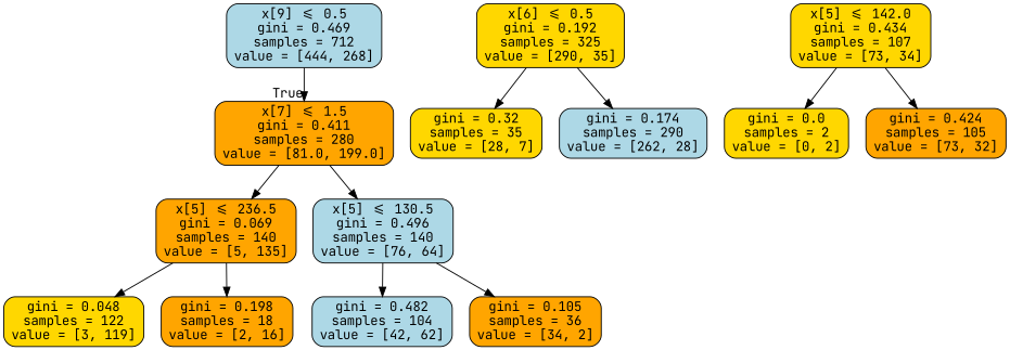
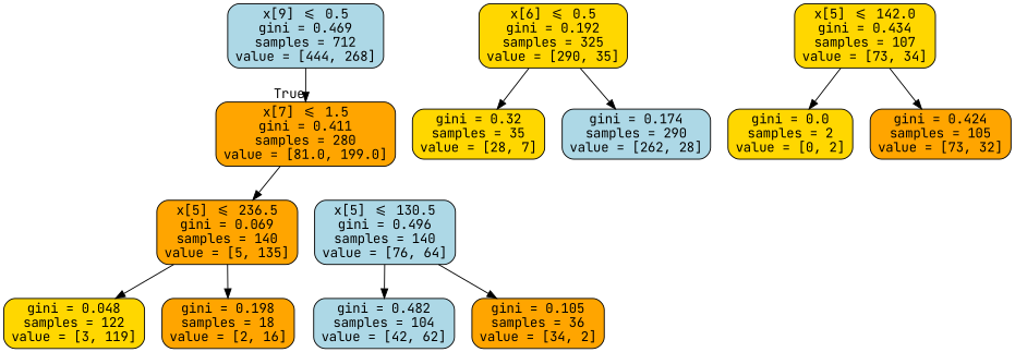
  digraph {
    fontname="JetBrains Mono"
    node [color=black fillcolor=orange fontname="JetBrains Mono" shape=box style="filled, rounded"]
    edge [fontname="JetBrains Mono"]
    n1 [fillcolor=lightblue label="x[9] <= 0.5\ngini = 0.469\nsamples = 712\nvalue = [444, 268]"]
    n2 [label="x[7] <= 1.5\ngini = 0.411\nsamples = 280\nvalue = [81.0, 199.0]"]
    n3 [label="x[5] <= 236.5\ngini = 0.069\nsamples = 140\nvalue = [5, 135]"]
    n4 [fillcolor=lightblue label="x[5] <= 130.5\ngini = 0.496\nsamples = 140\nvalue = [76, 64]"]
    n5 [fillcolor=gold label="gini = 0.048\nsamples = 122\nvalue = [3, 119]"]
    n6 [label="gini = 0.198\nsamples = 18\nvalue = [2, 16]"]
    n7 [fillcolor=lightblue label="gini = 0.482\nsamples = 104\nvalue = [42, 62]"]
    n8 [label="gini = 0.105\nsamples = 36\nvalue = [34, 2]"]
    n9 [fillcolor=gold label="x[6] <= 0.5\ngini = 0.192\nsamples = 325\nvalue = [290, 35]"]
    n10 [fillcolor=gold label="gini = 0.32\nsamples = 35\nvalue = [28, 7]"]
    n11 [fillcolor=lightblue label="gini = 0.174\nsamples = 290\nvalue = [262, 28]"]
    n12 [fillcolor=gold label="x[5] <= 142.0\ngini = 0.434\nsamples = 107\nvalue = [73, 34]"]
    n13 [fillcolor=gold label="gini = 0.0\nsamples = 2\nvalue = [0, 2]"]
    n14 [label="gini = 0.424\nsamples = 105\nvalue = [73, 32]"]
    n1 -> n2 [headlabel=True labelangle=45 labeldistance=2.5]
    n2 -> n3
-   n2 -> n4
    n3 -> n5
    n3 -> n6
    n4 -> n7
    n4 -> n8
    n9 -> n10
    n9 -> n11
    n12 -> n13
    n12 -> n14
  }
